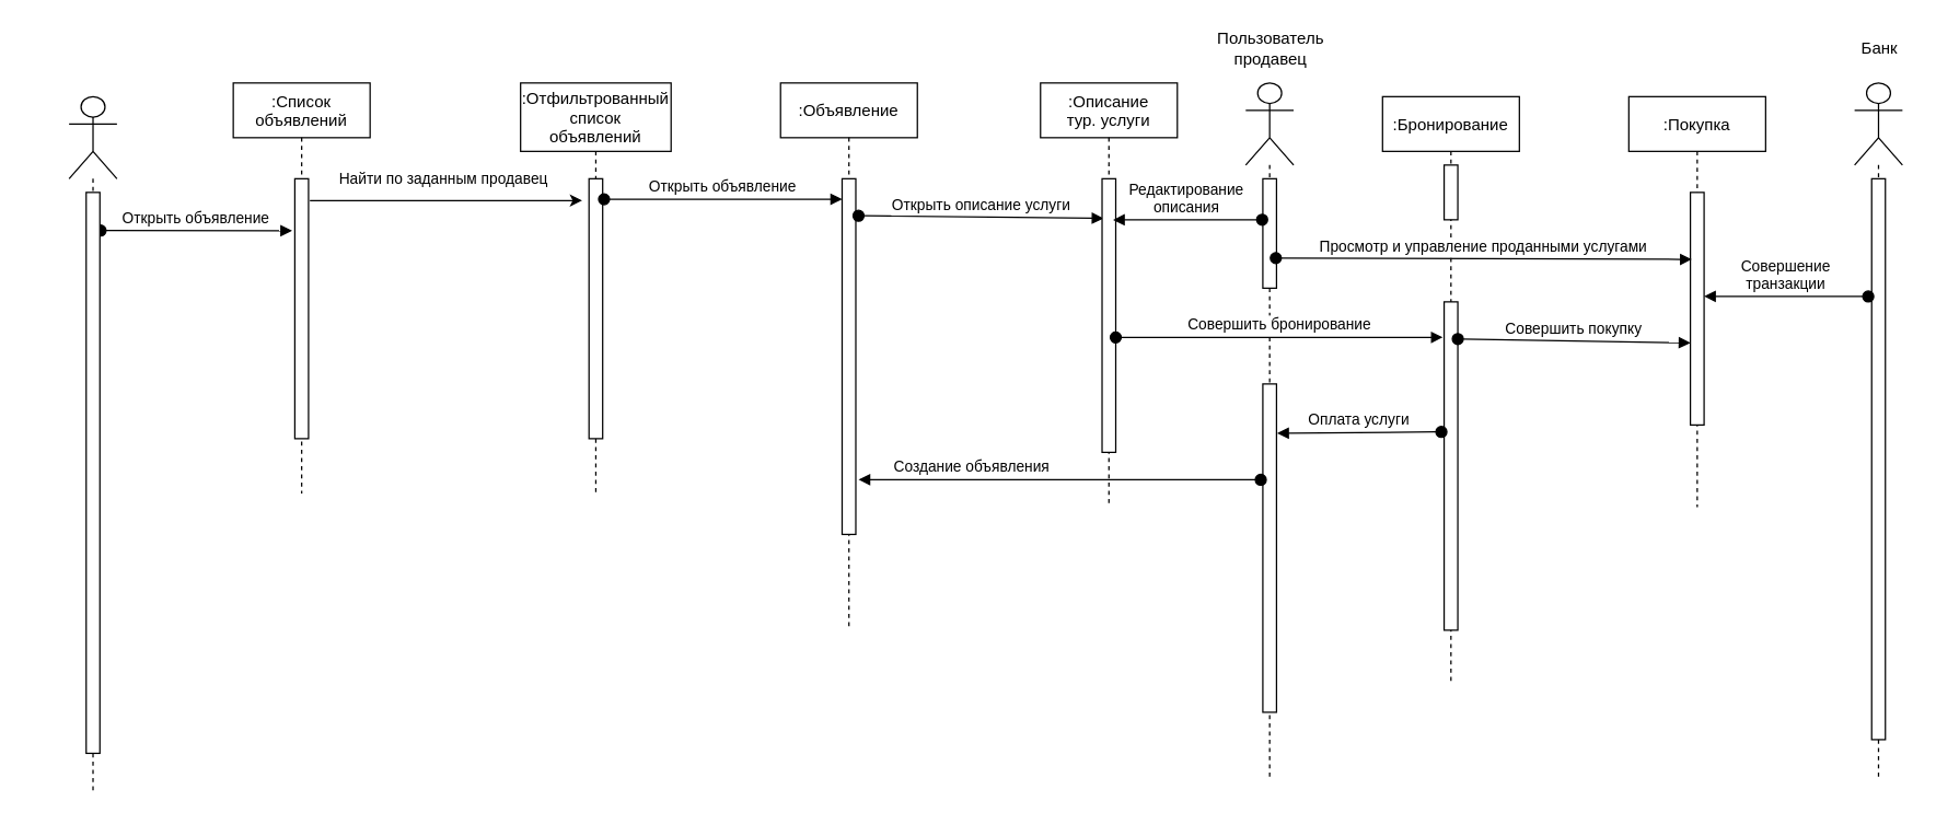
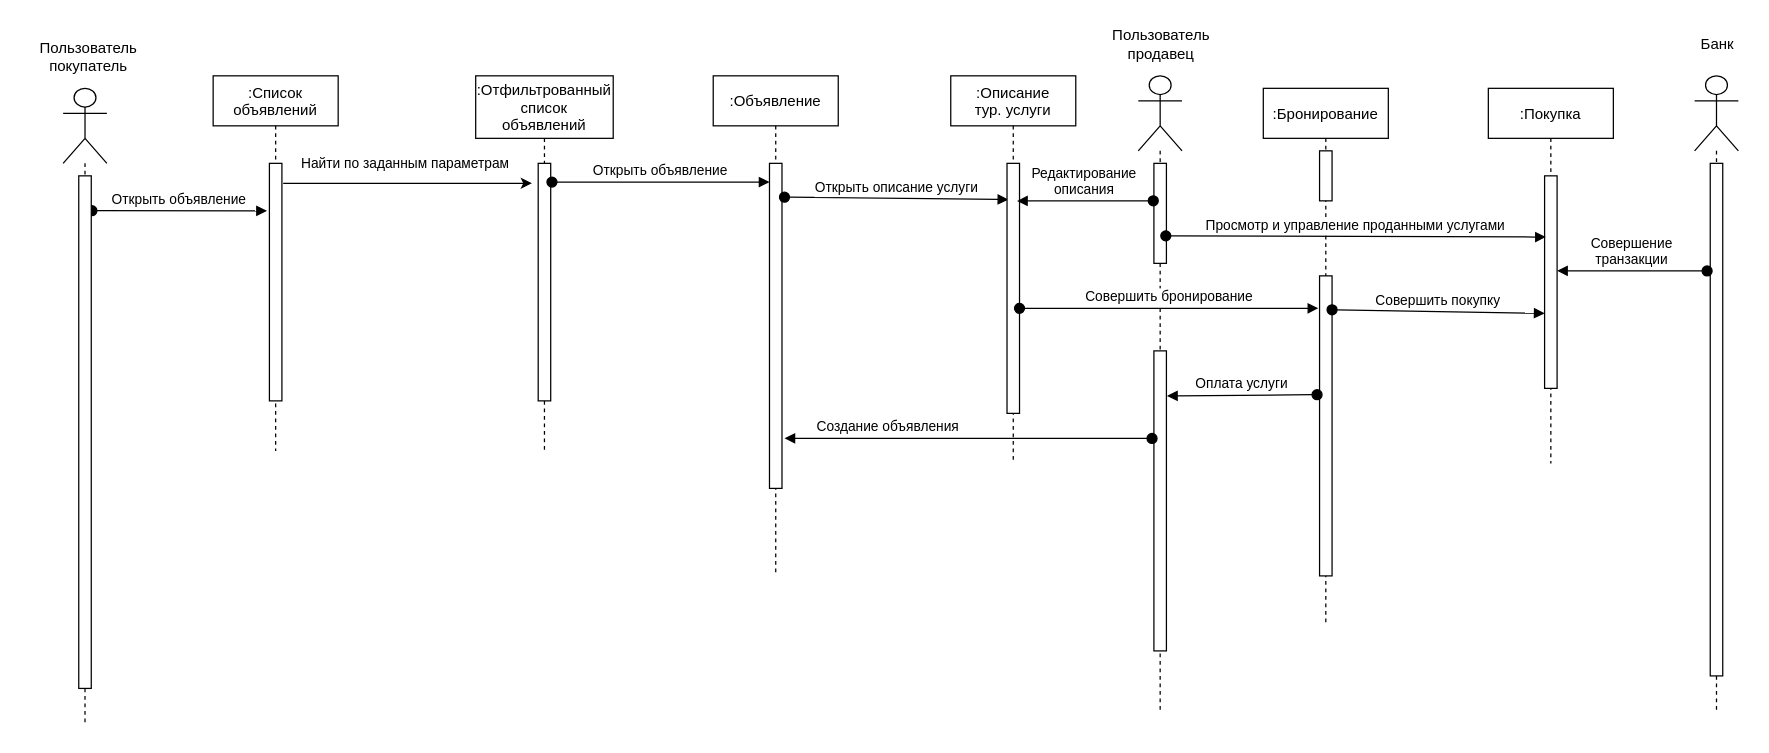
  <mxCell id="0" />
  <mxCell id="1" parent="0" />
  <mxCell id="2" value=":Отфильтрованный&#10;список&#10;объявлений" style="shape=umlLifeline;perimeter=lifelinePerimeter;container=1;collapsible=0;recursiveResize=0;rounded=0;shadow=0;strokeWidth=1;size=50;" parent="1" vertex="1"><mxGeometry x="380" y="60" width="110" height="300" as="geometry" /></mxCell>
  <mxCell id="3" value="" style="points=[];perimeter=orthogonalPerimeter;rounded=0;shadow=0;strokeWidth=1;" parent="2" vertex="1"><mxGeometry x="50" y="70" width="10" height="190" as="geometry" /></mxCell>
  <mxCell id="4" value=":Объявление" style="shape=umlLifeline;perimeter=lifelinePerimeter;container=1;collapsible=0;recursiveResize=0;rounded=0;shadow=0;strokeWidth=1;" parent="1" vertex="1"><mxGeometry x="570" y="60" width="100" height="400" as="geometry" /></mxCell>
  <mxCell id="5" value="" style="points=[];perimeter=orthogonalPerimeter;rounded=0;shadow=0;strokeWidth=1;" parent="4" vertex="1"><mxGeometry x="45" y="70" width="10" height="260" as="geometry" /></mxCell>
  <mxCell id="6" value="Открыть объявление" style="verticalAlign=bottom;startArrow=oval;endArrow=block;startSize=8;shadow=0;strokeWidth=1;exitX=1.1;exitY=0.079;exitDx=0;exitDy=0;exitPerimeter=0;" parent="1" target="5" edge="1" source="3"><mxGeometry relative="1" as="geometry"><mxPoint x="415" y="120" as="sourcePoint" /></mxGeometry></mxCell>
  <mxCell id="7" value=":Список &#10;объявлений" style="shape=umlLifeline;perimeter=lifelinePerimeter;container=1;collapsible=0;recursiveResize=0;rounded=0;shadow=0;strokeWidth=1;size=40;" vertex="1" parent="1"><mxGeometry x="170" y="60" width="100" height="300" as="geometry" /></mxCell>
  <mxCell id="8" value="" style="points=[];perimeter=orthogonalPerimeter;rounded=0;shadow=0;strokeWidth=1;" vertex="1" parent="7"><mxGeometry x="45" y="70" width="10" height="190" as="geometry" /></mxCell>
  <mxCell id="9" style="edgeStyle=orthogonalEdgeStyle;rounded=0;orthogonalLoop=1;jettySize=auto;html=1;exitX=1.1;exitY=0.084;exitDx=0;exitDy=0;exitPerimeter=0;entryX=-0.5;entryY=0.084;entryDx=0;entryDy=0;entryPerimeter=0;" edge="1" parent="1" source="8" target="3"><mxGeometry relative="1" as="geometry"><mxPoint x="350" y="146" as="targetPoint" /><Array as="points" /></mxGeometry></mxCell>
- <mxCell id="10" value="&lt;span style=&quot;font-size: 11px ; background-color: rgb(255 , 255 , 255)&quot;&gt;Найти по заданным&amp;nbsp;&lt;/span&gt;&lt;span style=&quot;font-size: 11px&quot;&gt;продавец&amp;nbsp;&lt;/span&gt;" style="text;html=1;align=center;verticalAlign=middle;resizable=0;points=[];autosize=1;" vertex="1" parent="1"><mxGeometry x="230" y="120" width="190" height="20" as="geometry" /></mxCell>
+ <mxCell id="10" value="&lt;span style=&quot;font-size: 11px ; background-color: rgb(255 , 255 , 255)&quot;&gt;Найти по заданным&amp;nbsp;&lt;/span&gt;&lt;span style=&quot;font-size: 11px&quot;&gt;параметрам&amp;nbsp;&lt;/span&gt;" style="text;html=1;align=center;verticalAlign=middle;resizable=0;points=[];autosize=1;" vertex="1" parent="1"><mxGeometry x="230" y="120" width="190" height="20" as="geometry" /></mxCell>
  <mxCell id="11" value="Открыть описание услуги" style="verticalAlign=bottom;startArrow=oval;endArrow=block;startSize=8;shadow=0;strokeWidth=1;exitX=1.2;exitY=0.104;exitDx=0;exitDy=0;exitPerimeter=0;entryX=0.1;entryY=0.145;entryDx=0;entryDy=0;entryPerimeter=0;" edge="1" parent="1" source="5" target="13"><mxGeometry relative="1" as="geometry"><mxPoint x="625" y="149" as="sourcePoint" /><mxPoint x="803" y="173" as="targetPoint" /></mxGeometry></mxCell>
  <mxCell id="12" value=":Описание &#10;тур. услуги" style="shape=umlLifeline;perimeter=lifelinePerimeter;container=1;collapsible=0;recursiveResize=0;rounded=0;shadow=0;strokeWidth=1;" vertex="1" parent="1"><mxGeometry x="760" y="60" width="100" height="310" as="geometry" /></mxCell>
  <mxCell id="13" value="" style="points=[];perimeter=orthogonalPerimeter;rounded=0;shadow=0;strokeWidth=1;" vertex="1" parent="12"><mxGeometry x="45" y="70" width="10" height="200" as="geometry" /></mxCell>
  <mxCell id="14" value=":Бронирование" style="shape=umlLifeline;perimeter=lifelinePerimeter;container=1;collapsible=0;recursiveResize=0;rounded=0;shadow=0;strokeWidth=1;" vertex="1" parent="1"><mxGeometry x="1010" y="70" width="100" height="430" as="geometry" /></mxCell>
  <mxCell id="15" value="" style="points=[];perimeter=orthogonalPerimeter;rounded=0;shadow=0;strokeWidth=1;" vertex="1" parent="14"><mxGeometry x="45" y="150" width="10" height="240" as="geometry" /></mxCell>
  <mxCell id="16" value="" style="points=[];perimeter=orthogonalPerimeter;rounded=0;shadow=0;strokeWidth=1;" vertex="1" parent="14"><mxGeometry x="45" y="50" width="10" height="40" as="geometry" /></mxCell>
  <mxCell id="17" value=":Покупка" style="shape=umlLifeline;perimeter=lifelinePerimeter;container=1;collapsible=0;recursiveResize=0;rounded=0;shadow=0;strokeWidth=1;" vertex="1" parent="1"><mxGeometry x="1190" y="70" width="100" height="300" as="geometry" /></mxCell>
  <mxCell id="18" value="" style="points=[];perimeter=orthogonalPerimeter;rounded=0;shadow=0;strokeWidth=1;" vertex="1" parent="17"><mxGeometry x="45" y="70" width="10" height="170" as="geometry" /></mxCell>
  <mxCell id="19" value="Открыть объявление" style="verticalAlign=bottom;startArrow=oval;endArrow=block;startSize=8;shadow=0;strokeWidth=1;entryX=-0.2;entryY=0.2;entryDx=0;entryDy=0;entryPerimeter=0;exitX=1.05;exitY=0.068;exitDx=0;exitDy=0;exitPerimeter=0;" edge="1" parent="1" source="21" target="8"><mxGeometry relative="1" as="geometry"><mxPoint x="50" y="150" as="sourcePoint" /><mxPoint x="214" y="150" as="targetPoint" /></mxGeometry></mxCell>
  <mxCell id="20" value="" style="shape=umlLifeline;participant=umlActor;perimeter=lifelinePerimeter;whiteSpace=wrap;html=1;container=1;collapsible=0;recursiveResize=0;verticalAlign=top;spacingTop=36;outlineConnect=0;size=60;" vertex="1" parent="1"><mxGeometry x="50" y="70" width="35" height="510" as="geometry" /></mxCell>
  <mxCell id="21" value="" style="points=[];perimeter=orthogonalPerimeter;rounded=0;shadow=0;strokeWidth=1;" vertex="1" parent="20"><mxGeometry x="12.5" y="70" width="10" height="410" as="geometry" /></mxCell>
+ <mxCell id="22" value="Пользователь&lt;br&gt;покупатель" style="text;html=1;align=center;verticalAlign=middle;resizable=0;points=[];autosize=1;" vertex="1" parent="1"><mxGeometry x="20" y="30" width="100" height="30" as="geometry" /></mxCell>
  <mxCell id="23" value="" style="shape=umlLifeline;participant=umlActor;perimeter=lifelinePerimeter;whiteSpace=wrap;html=1;container=1;collapsible=0;recursiveResize=0;verticalAlign=top;spacingTop=36;outlineConnect=0;size=60;" vertex="1" parent="1"><mxGeometry x="910" y="60" width="35" height="510" as="geometry" /></mxCell>
  <mxCell id="24" value="" style="points=[];perimeter=orthogonalPerimeter;rounded=0;shadow=0;strokeWidth=1;" vertex="1" parent="23"><mxGeometry x="12.5" y="70" width="10" height="80" as="geometry" /></mxCell>
  <mxCell id="25" value="" style="points=[];perimeter=orthogonalPerimeter;rounded=0;shadow=0;strokeWidth=1;" vertex="1" parent="23"><mxGeometry x="12.5" y="220" width="10" height="240" as="geometry" /></mxCell>
  <mxCell id="26" value="Просмотр и управление проданными услугами" style="verticalAlign=bottom;startArrow=oval;endArrow=block;startSize=8;shadow=0;strokeWidth=1;entryX=0.1;entryY=0.288;entryDx=0;entryDy=0;entryPerimeter=0;exitX=0.95;exitY=0.725;exitDx=0;exitDy=0;exitPerimeter=0;" edge="1" parent="1" source="24" target="18"><mxGeometry relative="1" as="geometry"><mxPoint x="940" y="189" as="sourcePoint" /><mxPoint x="1108" y="190" as="targetPoint" /></mxGeometry></mxCell>
  <mxCell id="27" value="Пользователь&lt;br&gt;продавец" style="text;html=1;align=center;verticalAlign=middle;resizable=0;points=[];autosize=1;" vertex="1" parent="1"><mxGeometry x="877.5" y="20" width="100" height="30" as="geometry" /></mxCell>
  <mxCell id="28" value="Редактирование &#10;описания" style="verticalAlign=bottom;startArrow=oval;endArrow=block;startSize=8;shadow=0;strokeWidth=1;entryX=-0.2;entryY=0.171;entryDx=0;entryDy=0;entryPerimeter=0;exitX=-0.05;exitY=0.375;exitDx=0;exitDy=0;exitPerimeter=0;" edge="1" parent="1" source="24"><mxGeometry relative="1" as="geometry"><mxPoint x="920" y="160" as="sourcePoint" /><mxPoint x="813" y="160.07" as="targetPoint" /></mxGeometry></mxCell>
  <mxCell id="29" value="Совершить бронирование" style="verticalAlign=bottom;startArrow=oval;endArrow=block;startSize=8;shadow=0;strokeWidth=1;exitX=1;exitY=0.58;exitDx=0;exitDy=0;exitPerimeter=0;entryX=-0.1;entryY=0.108;entryDx=0;entryDy=0;entryPerimeter=0;" edge="1" parent="1" source="13" target="15"><mxGeometry relative="1" as="geometry"><mxPoint x="832" y="246.03" as="sourcePoint" /><mxPoint x="1010" y="243.96" as="targetPoint" /></mxGeometry></mxCell>
  <mxCell id="30" value="Совершить покупку" style="verticalAlign=bottom;startArrow=oval;endArrow=block;startSize=8;shadow=0;strokeWidth=1;entryX=0;entryY=0.647;entryDx=0;entryDy=0;entryPerimeter=0;exitX=1;exitY=0.113;exitDx=0;exitDy=0;exitPerimeter=0;" edge="1" parent="1" source="15" target="18"><mxGeometry relative="1" as="geometry"><mxPoint x="1090" y="256" as="sourcePoint" /><mxPoint x="1338" y="255.92" as="targetPoint" /></mxGeometry></mxCell>
  <mxCell id="31" value="" style="shape=umlLifeline;participant=umlActor;perimeter=lifelinePerimeter;whiteSpace=wrap;html=1;container=1;collapsible=0;recursiveResize=0;verticalAlign=top;spacingTop=36;outlineConnect=0;size=60;" vertex="1" parent="1"><mxGeometry x="1355" y="60" width="35" height="510" as="geometry" /></mxCell>
  <mxCell id="32" value="" style="points=[];perimeter=orthogonalPerimeter;rounded=0;shadow=0;strokeWidth=1;" vertex="1" parent="31"><mxGeometry x="12.5" y="70" width="10" height="410" as="geometry" /></mxCell>
  <mxCell id="33" value="Банк" style="text;html=1;align=center;verticalAlign=middle;resizable=0;points=[];autosize=1;" vertex="1" parent="1"><mxGeometry x="1352.5" y="25" width="40" height="20" as="geometry" /></mxCell>
  <mxCell id="34" value="Совершение &#10;транзакции" style="verticalAlign=bottom;startArrow=oval;endArrow=block;startSize=8;shadow=0;strokeWidth=1;entryX=1;entryY=0.447;entryDx=0;entryDy=0;entryPerimeter=0;exitX=-0.25;exitY=0.21;exitDx=0;exitDy=0;exitPerimeter=0;" edge="1" parent="1" source="32" target="18"><mxGeometry relative="1" as="geometry"><mxPoint x="1359" y="230" as="sourcePoint" /><mxPoint x="1250" y="230.07" as="targetPoint" /></mxGeometry></mxCell>
  <mxCell id="35" value="Оплата услуги" style="verticalAlign=bottom;startArrow=oval;endArrow=block;startSize=8;shadow=0;strokeWidth=1;entryX=1.05;entryY=0.15;entryDx=0;entryDy=0;entryPerimeter=0;exitX=-0.2;exitY=0.396;exitDx=0;exitDy=0;exitPerimeter=0;" edge="1" parent="1" source="15" target="25"><mxGeometry relative="1" as="geometry"><mxPoint x="1050" y="314.61" as="sourcePoint" /><mxPoint x="930" y="314.5" as="targetPoint" /></mxGeometry></mxCell>
  <mxCell id="36" value="Создание объявления" style="verticalAlign=bottom;startArrow=oval;endArrow=block;startSize=8;shadow=0;strokeWidth=1;exitX=-0.15;exitY=0.292;exitDx=0;exitDy=0;exitPerimeter=0;entryX=1.2;entryY=0.846;entryDx=0;entryDy=0;entryPerimeter=0;" edge="1" parent="1" source="25" target="5"><mxGeometry x="0.435" relative="1" as="geometry"><mxPoint x="919" y="350" as="sourcePoint" /><mxPoint x="690" y="350" as="targetPoint" /><mxPoint as="offset" /></mxGeometry></mxCell>
